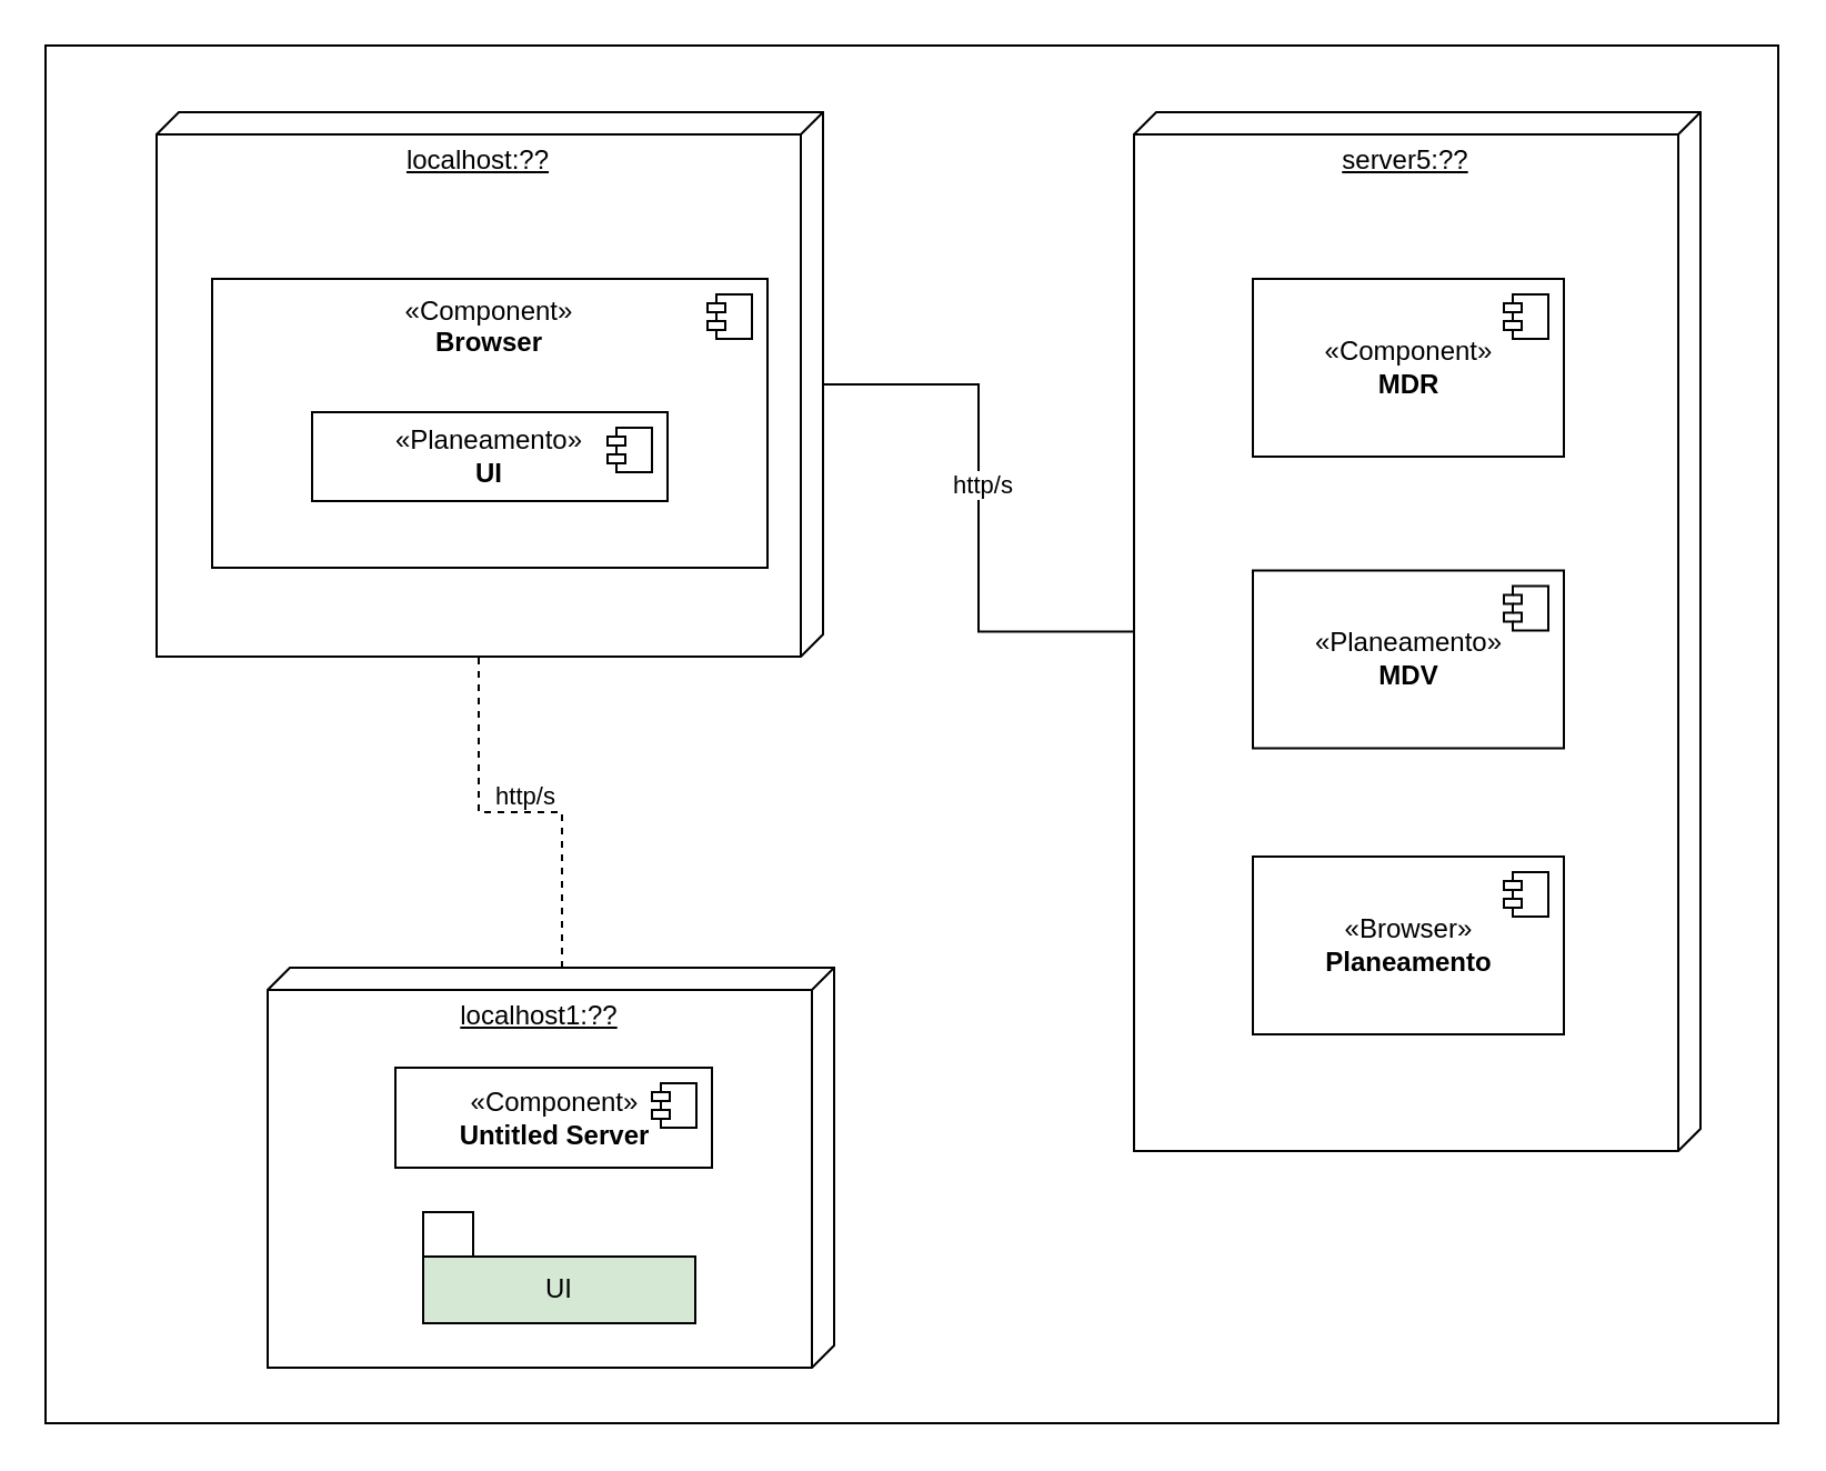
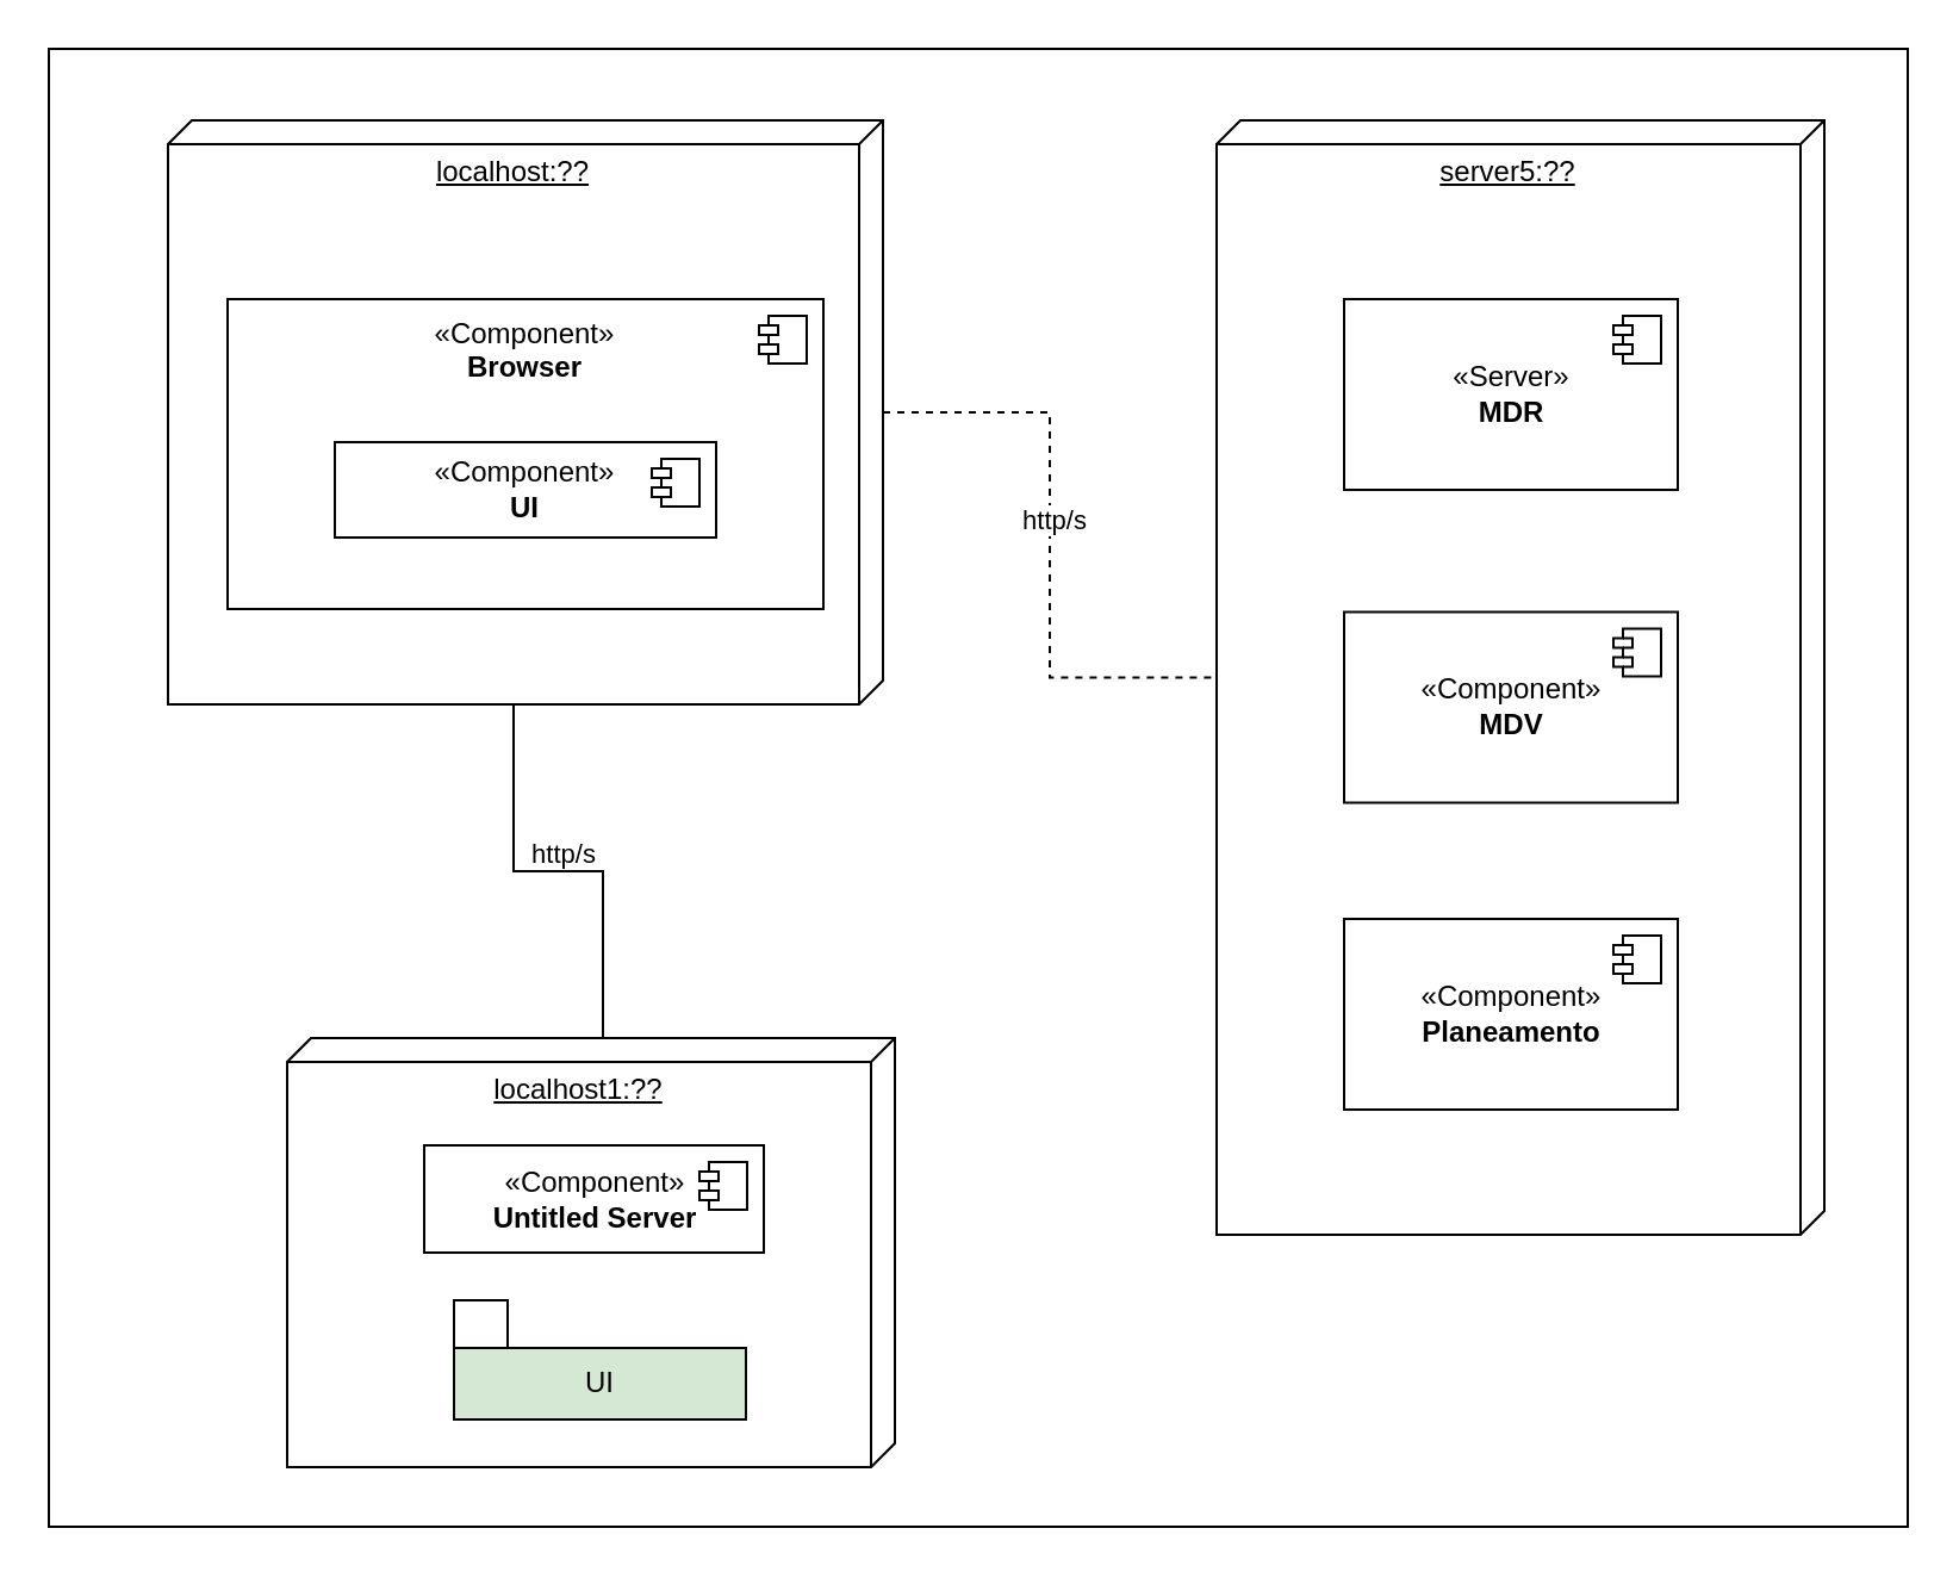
  <mxCell id="0" />
  <mxCell id="1" value="Untitled Layer" parent="0" />
  <mxCell id="2" value="" style="rounded=0;whiteSpace=wrap;html=1;" vertex="1" parent="1"><mxGeometry x="20" y="20" width="780" height="620" as="geometry" /></mxCell>
- <mxCell id="3" style="edgeStyle=orthogonalEdgeStyle;rounded=0;orthogonalLoop=1;jettySize=auto;html=1;endArrow=none;endFill=0;entryX=0;entryY=0;entryDx=245;entryDy=155;entryPerimeter=0;exitX=0;exitY=0;exitDx=0;exitDy=122.5;exitPerimeter=0;dashed=1;" edge="1" parent="1" source="6" target="24"><mxGeometry relative="1" as="geometry"><mxPoint x="150" y="349.998" as="sourcePoint" /><mxPoint x="334" y="486.152" as="targetPoint" /></mxGeometry></mxCell>
+ <mxCell id="3" style="edgeStyle=orthogonalEdgeStyle;rounded=0;orthogonalLoop=1;jettySize=auto;html=1;endArrow=none;endFill=0;entryX=0;entryY=0;entryDx=245;entryDy=155;entryPerimeter=0;exitX=0;exitY=0;exitDx=0;exitDy=122.5;exitPerimeter=0;" edge="1" parent="1" source="6" target="24"><mxGeometry relative="1" as="geometry"><mxPoint x="150" y="349.998" as="sourcePoint" /><mxPoint x="334" y="486.152" as="targetPoint" /></mxGeometry></mxCell>
  <mxCell id="4" value="http/s" style="edgeLabel;html=1;align=center;verticalAlign=middle;resizable=0;points=[];" vertex="1" connectable="0" parent="3"><mxGeometry x="-0.017" y="1" relative="1" as="geometry"><mxPoint y="-9" as="offset" /></mxGeometry></mxCell>
  <mxCell id="5" value="" style="group" vertex="1" connectable="0" parent="1"><mxGeometry x="120" y="435" width="255" height="180" as="geometry" /></mxCell>
  <mxCell id="6" value="localhost1:??" style="verticalAlign=top;align=center;spacingTop=8;spacingLeft=2;spacingRight=12;shape=cube;size=10;direction=south;fontStyle=4;html=1;whiteSpace=wrap;" vertex="1" parent="5"><mxGeometry width="255" height="180" as="geometry" /></mxCell>
  <mxCell id="7" value="«Component&lt;span style=&quot;background-color: initial;&quot;&gt;»&lt;/span&gt;&lt;div&gt;&lt;b&gt;Untitled Server&lt;/b&gt;&lt;/div&gt;" style="html=1;dropTarget=0;whiteSpace=wrap;" vertex="1" parent="5"><mxGeometry x="57.5" y="45" width="142.5" height="45" as="geometry" /></mxCell>
  <mxCell id="8" value="" style="shape=module;jettyWidth=8;jettyHeight=4;" vertex="1" parent="7"><mxGeometry x="1" width="20" height="20" relative="1" as="geometry"><mxPoint x="-27" y="7" as="offset" /></mxGeometry></mxCell>
  <mxCell id="9" value="" style="group" vertex="1" connectable="0" parent="5"><mxGeometry x="70" y="110" width="122.5" height="50" as="geometry" /></mxCell>
  <mxCell id="10" value="UI" style="rounded=0;whiteSpace=wrap;html=1;fillColor=#d5e8d4;" vertex="1" parent="9"><mxGeometry y="20" width="122.5" height="30" as="geometry" /></mxCell>
  <mxCell id="11" value="" style="rounded=0;whiteSpace=wrap;html=1;" vertex="1" parent="9"><mxGeometry width="22.5" height="20" as="geometry" /></mxCell>
  <mxCell id="12" parent="0" />
- <mxCell id="13" style="edgeStyle=orthogonalEdgeStyle;rounded=0;orthogonalLoop=1;jettySize=auto;html=1;endArrow=none;endFill=0;" parent="12" source="24" target="16" edge="1"><mxGeometry relative="1" as="geometry" /></mxCell>
+ <mxCell id="13" style="edgeStyle=orthogonalEdgeStyle;rounded=0;orthogonalLoop=1;jettySize=auto;html=1;endArrow=none;endFill=0;dashed=1;" parent="12" source="24" target="16" edge="1"><mxGeometry relative="1" as="geometry" /></mxCell>
  <mxCell id="14" value="http/s" style="edgeLabel;html=1;align=center;verticalAlign=middle;resizable=0;points=[];" parent="13" vertex="1" connectable="0"><mxGeometry x="-0.017" y="1" relative="1" as="geometry"><mxPoint y="-9" as="offset" /></mxGeometry></mxCell>
  <mxCell id="15" value="" style="group" vertex="1" connectable="0" parent="12"><mxGeometry x="510" y="50" width="255" height="467.5" as="geometry" /></mxCell>
  <mxCell id="16" value="server5:??" style="verticalAlign=top;align=center;spacingTop=8;spacingLeft=2;spacingRight=12;shape=cube;size=10;direction=south;fontStyle=4;html=1;whiteSpace=wrap;" parent="15" vertex="1"><mxGeometry width="255" height="467.5" as="geometry" /></mxCell>
- <mxCell id="17" value="«Component&lt;span style=&quot;background-color: initial;&quot;&gt;»&lt;/span&gt;&lt;div&gt;&lt;b&gt;MDR&lt;/b&gt;&lt;/div&gt;" style="html=1;dropTarget=0;whiteSpace=wrap;" parent="15" vertex="1"><mxGeometry x="53.5" y="75" width="140" height="80" as="geometry" /></mxCell>
+ <mxCell id="17" value="«Server&lt;span style=&quot;background-color: initial;&quot;&gt;»&lt;/span&gt;&lt;div&gt;&lt;b&gt;MDR&lt;/b&gt;&lt;/div&gt;" style="html=1;dropTarget=0;whiteSpace=wrap;" parent="15" vertex="1"><mxGeometry x="53.5" y="75" width="140" height="80" as="geometry" /></mxCell>
  <mxCell id="18" value="" style="shape=module;jettyWidth=8;jettyHeight=4;" parent="17" vertex="1"><mxGeometry x="1" width="20" height="20" relative="1" as="geometry"><mxPoint x="-27" y="7" as="offset" /></mxGeometry></mxCell>
- <mxCell id="19" value="«Planeamento&lt;span style=&quot;background-color: initial;&quot;&gt;»&lt;/span&gt;&lt;div&gt;&lt;b&gt;MDV&lt;/b&gt;&lt;/div&gt;" style="html=1;dropTarget=0;whiteSpace=wrap;" vertex="1" parent="15"><mxGeometry x="53.5" y="206.25" width="140" height="80" as="geometry" /></mxCell>
+ <mxCell id="19" value="«Component&lt;span style=&quot;background-color: initial;&quot;&gt;»&lt;/span&gt;&lt;div&gt;&lt;b&gt;MDV&lt;/b&gt;&lt;/div&gt;" style="html=1;dropTarget=0;whiteSpace=wrap;" vertex="1" parent="15"><mxGeometry x="53.5" y="206.25" width="140" height="80" as="geometry" /></mxCell>
  <mxCell id="20" value="" style="shape=module;jettyWidth=8;jettyHeight=4;" vertex="1" parent="19"><mxGeometry x="1" width="20" height="20" relative="1" as="geometry"><mxPoint x="-27" y="7" as="offset" /></mxGeometry></mxCell>
- <mxCell id="21" value="«Browser&lt;span style=&quot;background-color: initial;&quot;&gt;»&lt;/span&gt;&lt;div&gt;&lt;b&gt;Planeamento&lt;/b&gt;&lt;/div&gt;" style="html=1;dropTarget=0;whiteSpace=wrap;" vertex="1" parent="15"><mxGeometry x="53.5" y="335" width="140" height="80" as="geometry" /></mxCell>
+ <mxCell id="21" value="«Component&lt;span style=&quot;background-color: initial;&quot;&gt;»&lt;/span&gt;&lt;div&gt;&lt;b&gt;Planeamento&lt;/b&gt;&lt;/div&gt;" style="html=1;dropTarget=0;whiteSpace=wrap;" vertex="1" parent="15"><mxGeometry x="53.5" y="335" width="140" height="80" as="geometry" /></mxCell>
  <mxCell id="22" value="" style="shape=module;jettyWidth=8;jettyHeight=4;" vertex="1" parent="21"><mxGeometry x="1" width="20" height="20" relative="1" as="geometry"><mxPoint x="-27" y="7" as="offset" /></mxGeometry></mxCell>
  <mxCell id="23" value="" style="group" vertex="1" connectable="0" parent="12"><mxGeometry x="70" y="50" width="300" height="245" as="geometry" /></mxCell>
  <mxCell id="24" value="localhost:??" style="verticalAlign=top;align=center;spacingTop=8;spacingLeft=2;spacingRight=12;shape=cube;size=10;direction=south;fontStyle=4;html=1;whiteSpace=wrap;" parent="23" vertex="1"><mxGeometry width="300" height="245" as="geometry" /></mxCell>
  <mxCell id="25" value="«Component&lt;span style=&quot;background-color: initial;&quot;&gt;»&lt;/span&gt;&lt;div&gt;&lt;b&gt;Browser&lt;/b&gt;&lt;/div&gt;&lt;div&gt;&lt;br&gt;&lt;/div&gt;&lt;div&gt;&lt;b&gt;&lt;br&gt;&lt;/b&gt;&lt;/div&gt;&lt;div&gt;&lt;br&gt;&lt;/div&gt;&lt;div&gt;&lt;b&gt;&lt;br&gt;&lt;/b&gt;&lt;/div&gt;&lt;div&gt;&lt;b&gt;&lt;br&gt;&lt;/b&gt;&lt;/div&gt;&lt;div&gt;&lt;br&gt;&lt;/div&gt;" style="html=1;dropTarget=0;whiteSpace=wrap;" parent="23" vertex="1"><mxGeometry x="25" y="75" width="250" height="130" as="geometry" /></mxCell>
  <mxCell id="26" value="" style="shape=module;jettyWidth=8;jettyHeight=4;" parent="25" vertex="1"><mxGeometry x="1" width="20" height="20" relative="1" as="geometry"><mxPoint x="-27" y="7" as="offset" /></mxGeometry></mxCell>
- <mxCell id="27" value="«Planeamento&lt;span style=&quot;background-color: initial;&quot;&gt;»&lt;/span&gt;&lt;div&gt;&lt;b&gt;UI&lt;/b&gt;&lt;/div&gt;" style="html=1;dropTarget=0;whiteSpace=wrap;" vertex="1" parent="23"><mxGeometry x="70" y="135" width="160" height="40" as="geometry" /></mxCell>
+ <mxCell id="27" value="«Component&lt;span style=&quot;background-color: initial;&quot;&gt;»&lt;/span&gt;&lt;div&gt;&lt;b&gt;UI&lt;/b&gt;&lt;/div&gt;" style="html=1;dropTarget=0;whiteSpace=wrap;" vertex="1" parent="23"><mxGeometry x="70" y="135" width="160" height="40" as="geometry" /></mxCell>
  <mxCell id="28" value="" style="shape=module;jettyWidth=8;jettyHeight=4;" vertex="1" parent="27"><mxGeometry x="1" width="20" height="20" relative="1" as="geometry"><mxPoint x="-27" y="7" as="offset" /></mxGeometry></mxCell>
